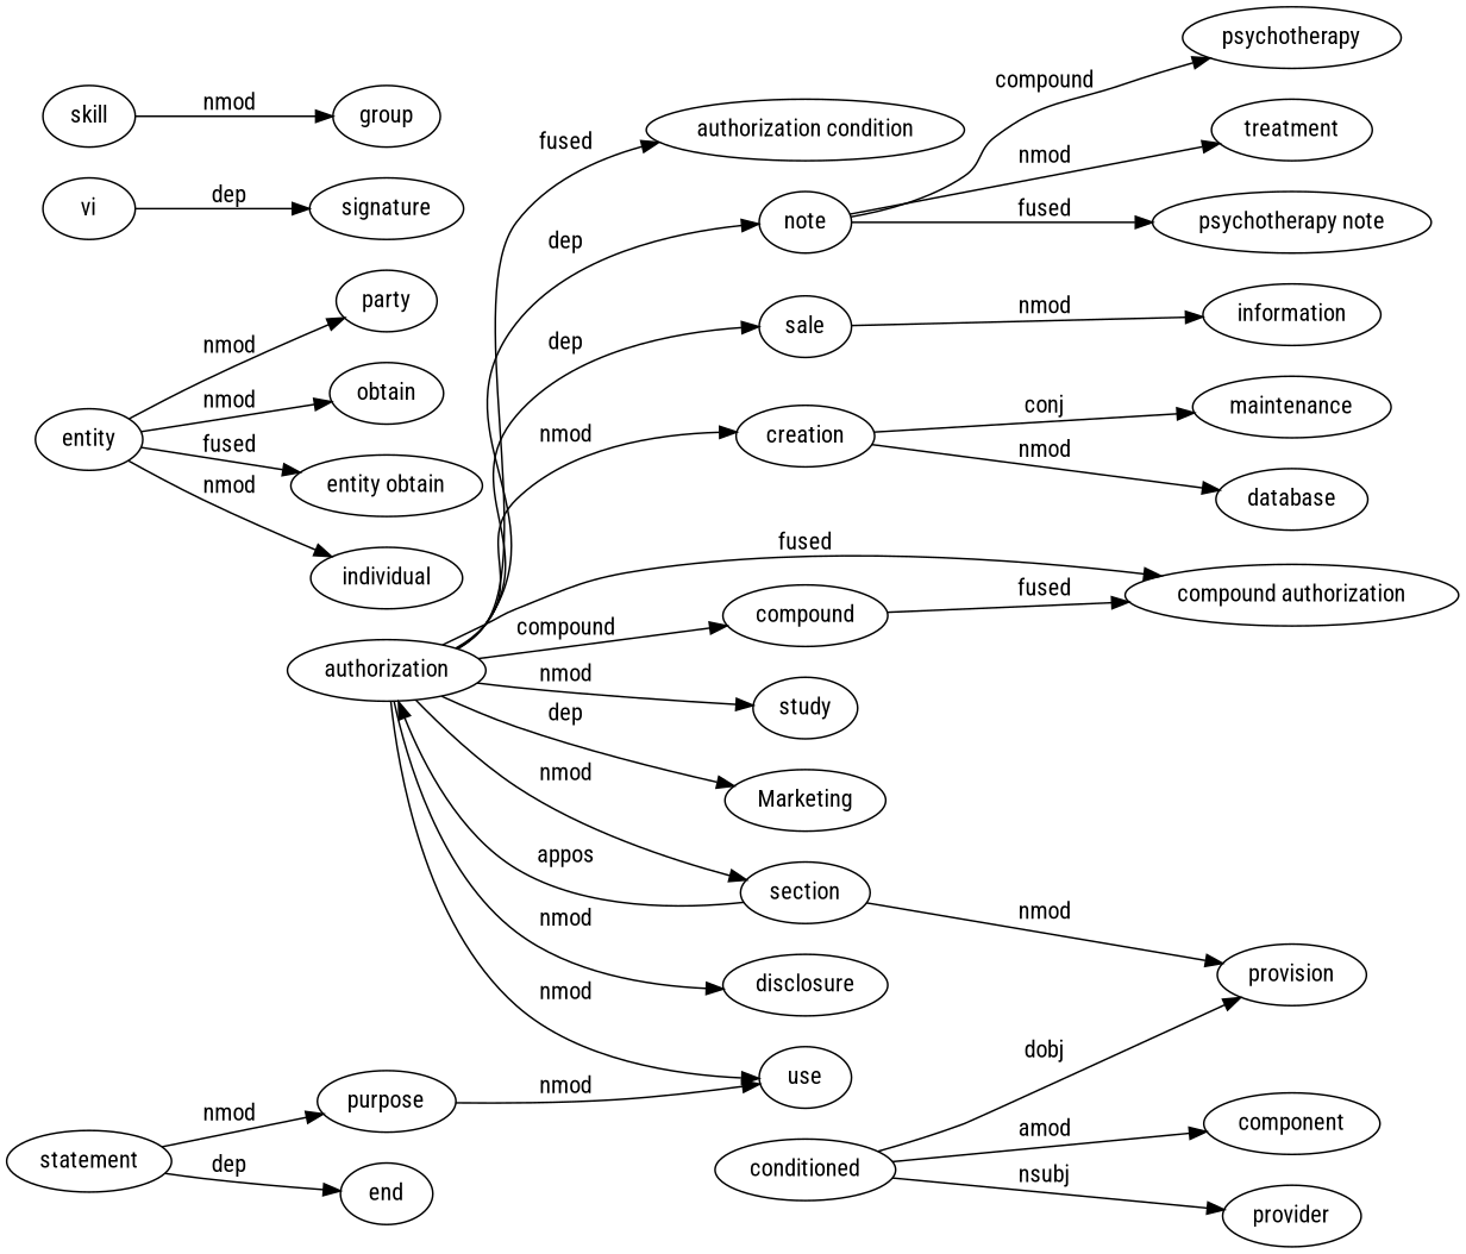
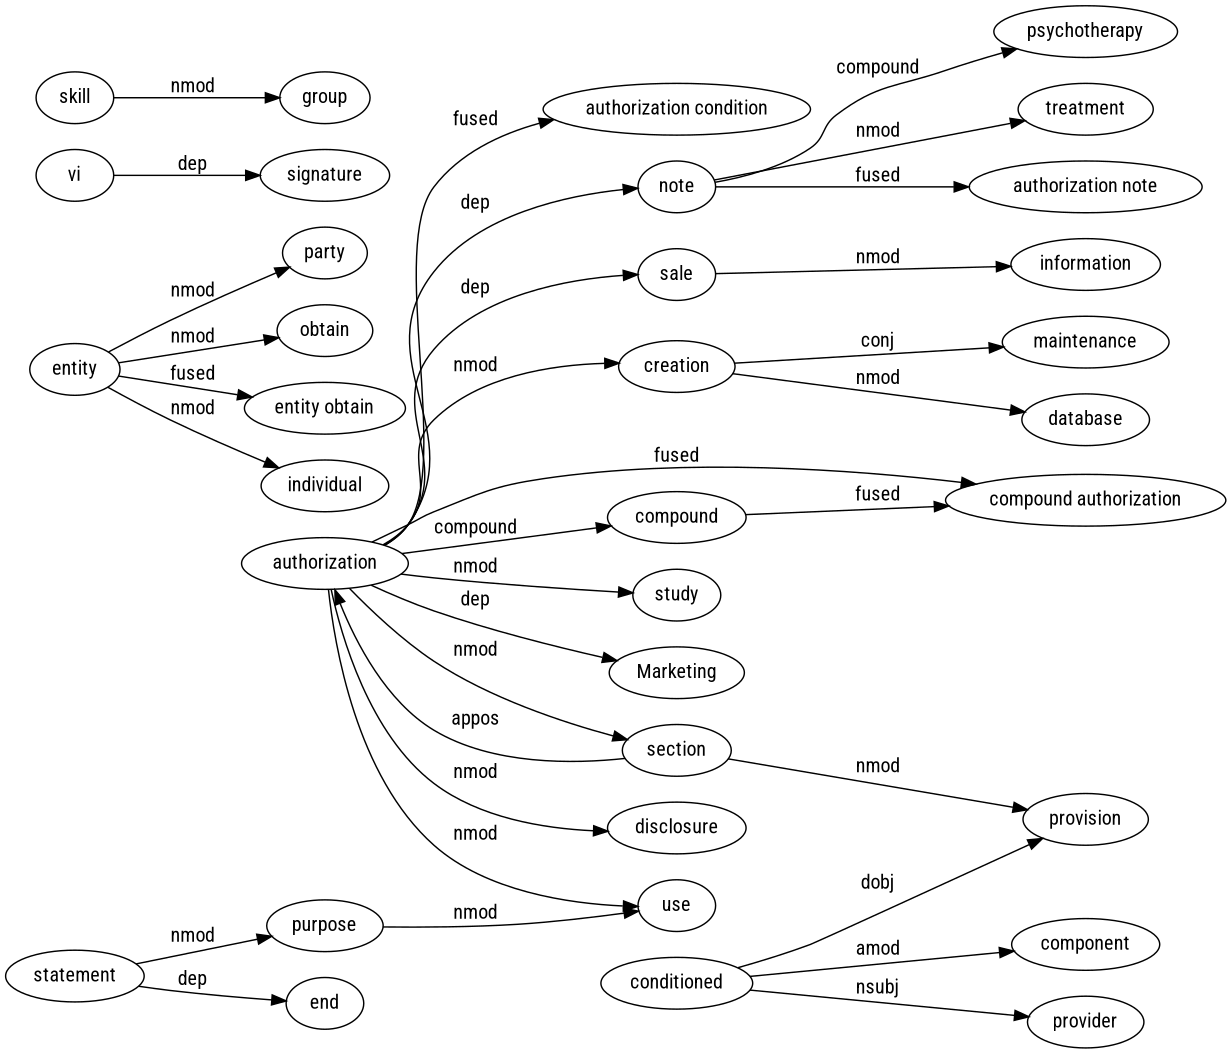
  digraph {
    fontname="Roboto Condensed"
    rankdir=LR
    node [fontname="Roboto Condensed"]
    edge [fontname="Roboto Condensed"]
    authorization
    note
    sale
    creation
    "compound authorization"
    use
    compound
    study
    Marketing
    section
    disclosure
    "authorization condition"
    psychotherapy
    treatment
-   "psychotherapy note"
+   "psychotherapy note" [label="authorization note"]
    information
    maintenance
    database
    provision
    entity
    party
    n22 [label=obtain]
    "entity obtain"
    individual
    statement
    purpose
    end
    vi
    signature
    skill
    group
    conditioned
    component
    provider
    authorization -> note [label=dep]
    authorization -> sale [label=dep]
    authorization -> creation [label=nmod]
    authorization -> "compound authorization" [label=fused]
    authorization -> use [label=nmod]
    authorization -> compound [label=compound]
    authorization -> study [label=nmod]
    authorization -> Marketing [label=dep]
    authorization -> section [label=nmod]
    authorization -> disclosure [label=nmod]
    authorization -> "authorization condition" [label=fused]
    note -> psychotherapy [label=compound]
    note -> treatment [label=nmod]
    note -> "psychotherapy note" [label=fused]
    sale -> information [label=nmod]
    creation -> maintenance [label=conj]
    creation -> database [label=nmod]
    compound -> "compound authorization" [label=fused]
    section -> authorization [label=appos]
    section -> provision [label=nmod]
    entity -> party [label=nmod]
    entity -> n22 [label=nmod]
    entity -> "entity obtain" [label=fused]
    entity -> individual [label=nmod]
    statement -> purpose [label=nmod]
    statement -> end [label=dep]
    purpose -> use [label=nmod]
    vi -> signature [label=dep]
    skill -> group [label=nmod]
    conditioned -> provision [label=dobj]
    conditioned -> component [label=amod]
    conditioned -> provider [label=nsubj]
  }
